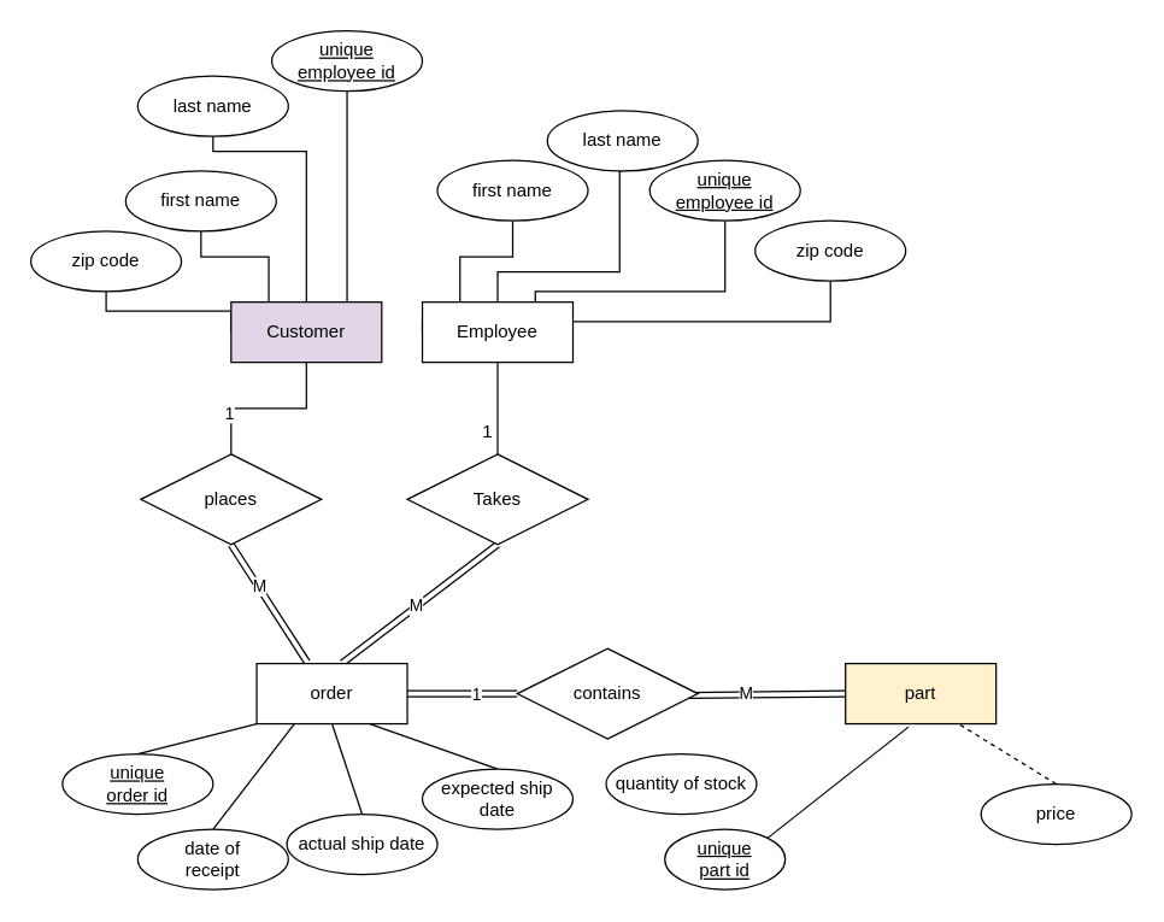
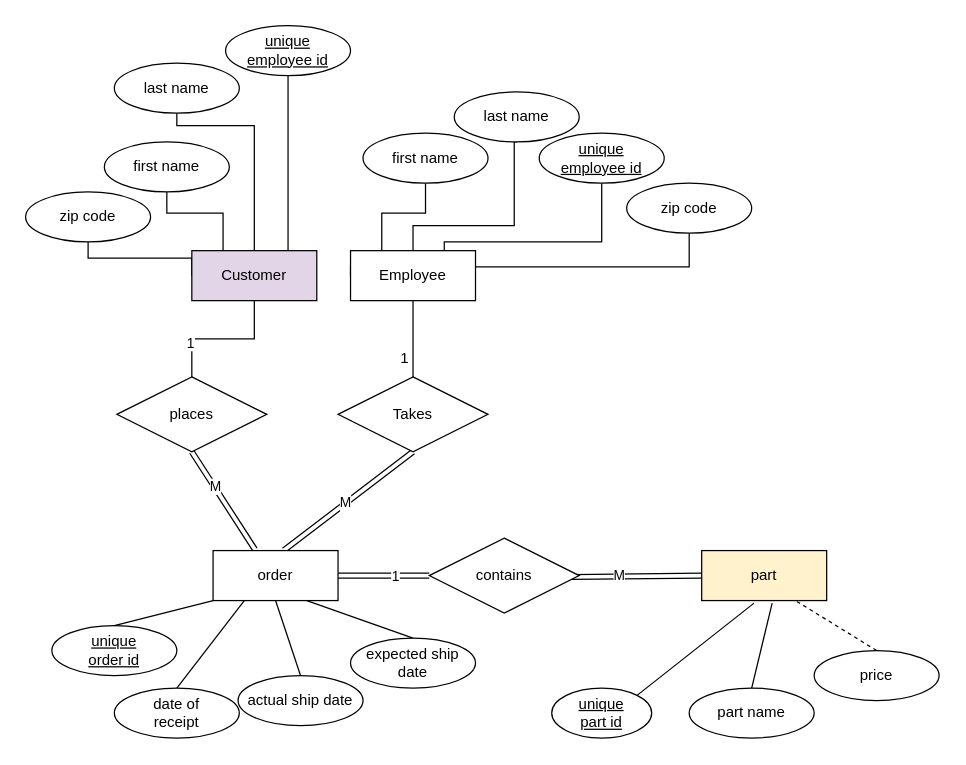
  <mxCell id="0" />
  <mxCell id="1" parent="0" />
  <mxCell id="2" style="edgeStyle=orthogonalEdgeStyle;rounded=0;orthogonalLoop=1;jettySize=auto;html=1;exitX=0.75;exitY=0;exitDx=0;exitDy=0;entryX=0.5;entryY=1;entryDx=0;entryDy=0;endArrow=none;endFill=0;" parent="1" source="5" target="8" edge="1"><mxGeometry relative="1" as="geometry"><Array as="points"><mxPoint x="230" y="200" /></Array></mxGeometry></mxCell>
  <mxCell id="3" style="edgeStyle=orthogonalEdgeStyle;rounded=0;orthogonalLoop=1;jettySize=auto;html=1;exitX=0.25;exitY=0;exitDx=0;exitDy=0;entryX=0.5;entryY=1;entryDx=0;entryDy=0;endArrow=none;endFill=0;" parent="1" source="5" target="9" edge="1"><mxGeometry relative="1" as="geometry"><Array as="points"><mxPoint x="178" y="170" /><mxPoint x="133" y="170" /></Array></mxGeometry></mxCell>
  <mxCell id="4" style="edgeStyle=orthogonalEdgeStyle;rounded=0;orthogonalLoop=1;jettySize=auto;html=1;exitX=0;exitY=0.5;exitDx=0;exitDy=0;endArrow=none;endFill=0;entryX=0.5;entryY=1;entryDx=0;entryDy=0;" parent="1" source="5" target="13" edge="1"><mxGeometry relative="1" as="geometry"><mxPoint x="70" y="206" as="targetPoint" /><Array as="points"><mxPoint x="70" y="206" /></Array></mxGeometry></mxCell>
  <mxCell id="5" value="Customer" style="whiteSpace=wrap;html=1;align=center;fillColor=#e1d5e7;" parent="1" vertex="1"><mxGeometry x="153" y="200" width="100" height="40" as="geometry" /></mxCell>
  <mxCell id="6" style="edgeStyle=orthogonalEdgeStyle;rounded=0;orthogonalLoop=1;jettySize=auto;html=1;exitX=0.5;exitY=1;exitDx=0;exitDy=0;entryX=0.5;entryY=0;entryDx=0;entryDy=0;endArrow=none;endFill=0;" parent="1" source="5" target="50" edge="1"><mxGeometry relative="1" as="geometry"><mxPoint x="640" y="233" as="sourcePoint" /><mxPoint x="203" y="301" as="targetPoint" /></mxGeometry></mxCell>
  <mxCell id="7" value="1" style="edgeLabel;html=1;align=center;verticalAlign=middle;resizable=0;points=[];" vertex="1" connectable="0" parent="6"><mxGeometry x="0.492" y="-2" relative="1" as="geometry"><mxPoint as="offset" /></mxGeometry></mxCell>
  <mxCell id="8" value="unique &lt;br&gt;employee id" style="ellipse;whiteSpace=wrap;html=1;align=center;fontStyle=4;" parent="1" vertex="1"><mxGeometry x="180" y="20" width="100" height="40" as="geometry" /></mxCell>
  <mxCell id="9" value="first name" style="ellipse;whiteSpace=wrap;html=1;align=center;" parent="1" vertex="1"><mxGeometry x="83" y="113" width="100" height="40" as="geometry" /></mxCell>
  <mxCell id="10" value="unique &lt;br&gt;part id" style="ellipse;whiteSpace=wrap;html=1;align=center;fontStyle=4;" parent="1" vertex="1"><mxGeometry x="441" y="550" width="80" height="40" as="geometry" /></mxCell>
+ <mxCell id="11" value="part name" style="ellipse;whiteSpace=wrap;html=1;align=center;" parent="1" vertex="1"><mxGeometry x="551" y="550" width="100" height="40" as="geometry" /></mxCell>
  <mxCell id="12" value="price" style="ellipse;whiteSpace=wrap;html=1;align=center;" parent="1" vertex="1"><mxGeometry x="651" y="520" width="100" height="40" as="geometry" /></mxCell>
  <mxCell id="13" value="zip code" style="ellipse;whiteSpace=wrap;html=1;align=center;" parent="1" vertex="1"><mxGeometry x="20" y="153" width="100" height="40" as="geometry" /></mxCell>
  <mxCell id="14" value="&lt;span style=&quot;text-decoration-line: underline;&quot;&gt;unique&lt;/span&gt;&lt;br&gt;&lt;span style=&quot;text-decoration-line: underline;&quot;&gt;order id&lt;/span&gt;" style="ellipse;whiteSpace=wrap;html=1;align=center;" parent="1" vertex="1"><mxGeometry x="41" y="500" width="100" height="40" as="geometry" /></mxCell>
  <mxCell id="15" value="" style="endArrow=none;html=1;rounded=0;entryX=0;entryY=1;entryDx=0;entryDy=0;exitX=0.5;exitY=0;exitDx=0;exitDy=0;" parent="1" source="14" target="47" edge="1"><mxGeometry relative="1" as="geometry"><mxPoint x="410" y="473" as="sourcePoint" /><mxPoint x="178" y="480" as="targetPoint" /></mxGeometry></mxCell>
  <mxCell id="16" value="" style="endArrow=none;html=1;rounded=0;exitX=0.5;exitY=0;exitDx=0;exitDy=0;entryX=0.25;entryY=1;entryDx=0;entryDy=0;" parent="1" target="47" edge="1" source="28"><mxGeometry relative="1" as="geometry"><mxPoint x="585" y="563" as="sourcePoint" /><mxPoint x="191" y="490" as="targetPoint" /></mxGeometry></mxCell>
  <mxCell id="17" value="" style="endArrow=none;html=1;rounded=0;exitX=0.5;exitY=0;exitDx=0;exitDy=0;entryX=0.5;entryY=1;entryDx=0;entryDy=0;" parent="1" source="29" target="47" edge="1"><mxGeometry relative="1" as="geometry"><mxPoint x="705" y="563" as="sourcePoint" /><mxPoint x="220" y="490" as="targetPoint" /></mxGeometry></mxCell>
  <mxCell id="18" value="" style="endArrow=none;html=1;rounded=0;entryX=0.5;entryY=0;entryDx=0;entryDy=0;exitX=0.75;exitY=1;exitDx=0;exitDy=0;" parent="1" source="47" target="30" edge="1"><mxGeometry relative="1" as="geometry"><mxPoint x="261" y="490" as="sourcePoint" /><mxPoint x="782" y="513" as="targetPoint" /></mxGeometry></mxCell>
  <mxCell id="19" value="" style="shape=link;html=1;rounded=0;exitX=0.5;exitY=1;exitDx=0;exitDy=0;entryX=0.335;entryY=-0.022;entryDx=0;entryDy=0;entryPerimeter=0;" parent="1" source="50" edge="1" target="47"><mxGeometry relative="1" as="geometry"><mxPoint x="203" y="361" as="sourcePoint" /><mxPoint x="203" y="440" as="targetPoint" /></mxGeometry></mxCell>
  <mxCell id="20" value="M" style="edgeLabel;html=1;align=center;verticalAlign=middle;resizable=0;points=[];" vertex="1" connectable="0" parent="19"><mxGeometry x="-0.242" y="3" relative="1" as="geometry"><mxPoint x="-3" as="offset" /></mxGeometry></mxCell>
  <mxCell id="21" value="" style="shape=link;html=1;rounded=0;exitX=0;exitY=0.5;exitDx=0;exitDy=0;entryX=0.948;entryY=0.519;entryDx=0;entryDy=0;entryPerimeter=0;" parent="1" source="48" target="51" edge="1"><mxGeometry relative="1" as="geometry"><mxPoint x="568" y="460" as="sourcePoint" /><mxPoint x="461" y="460" as="targetPoint" /></mxGeometry></mxCell>
  <mxCell id="22" value="M" style="edgeLabel;html=1;align=center;verticalAlign=middle;resizable=0;points=[];" vertex="1" connectable="0" parent="21"><mxGeometry x="0.266" y="-1" relative="1" as="geometry"><mxPoint as="offset" /></mxGeometry></mxCell>
  <mxCell id="23" value="" style="endArrow=none;html=1;rounded=0;exitX=0.5;exitY=1;exitDx=0;exitDy=0;entryX=0.5;entryY=0;entryDx=0;entryDy=0;" parent="1" source="39" target="49" edge="1"><mxGeometry relative="1" as="geometry"><mxPoint x="380" y="336" as="sourcePoint" /><mxPoint x="330" y="301" as="targetPoint" /></mxGeometry></mxCell>
  <mxCell id="24" value="1" style="resizable=0;html=1;align=right;verticalAlign=bottom;" parent="23" connectable="0" vertex="1"><mxGeometry x="1" relative="1" as="geometry"><mxPoint x="-3" y="-7" as="offset" /></mxGeometry></mxCell>
  <mxCell id="25" value="" style="shape=link;html=1;rounded=0;endArrow=none;endFill=0;entryX=0.567;entryY=-0.007;entryDx=0;entryDy=0;exitX=0.5;exitY=1;exitDx=0;exitDy=0;entryPerimeter=0;" parent="1" source="49" target="47" edge="1"><mxGeometry relative="1" as="geometry"><mxPoint x="330" y="361" as="sourcePoint" /><mxPoint x="228" y="440" as="targetPoint" /><Array as="points" /></mxGeometry></mxCell>
  <mxCell id="26" value="M" style="edgeLabel;html=1;align=center;verticalAlign=middle;resizable=0;points=[];" vertex="1" connectable="0" parent="25"><mxGeometry x="0.048" y="-1" relative="1" as="geometry"><mxPoint as="offset" /></mxGeometry></mxCell>
- <mxCell id="27" value="quantity of stock" style="ellipse;whiteSpace=wrap;html=1;align=center;" parent="1" vertex="1"><mxGeometry x="402" y="500" width="100" height="40" as="geometry" /></mxCell>
  <mxCell id="28" value="date of&lt;br&gt;receipt" style="ellipse;whiteSpace=wrap;html=1;align=center;" parent="1" vertex="1"><mxGeometry x="91" y="550" width="100" height="40" as="geometry" /></mxCell>
  <mxCell id="29" value="actual ship date" style="ellipse;whiteSpace=wrap;html=1;align=center;" parent="1" vertex="1"><mxGeometry x="190" y="540" width="100" height="40" as="geometry" /></mxCell>
  <mxCell id="30" value="expected ship&lt;br&gt;date" style="ellipse;whiteSpace=wrap;html=1;align=center;" parent="1" vertex="1"><mxGeometry x="280" y="510" width="100" height="40" as="geometry" /></mxCell>
  <mxCell id="31" value="" style="endArrow=none;html=1;rounded=0;entryX=0.419;entryY=1.051;entryDx=0;entryDy=0;exitX=1;exitY=0;exitDx=0;exitDy=0;entryPerimeter=0;" parent="1" source="10" target="48" edge="1"><mxGeometry relative="1" as="geometry"><mxPoint x="153" y="442" as="sourcePoint" /><mxPoint x="618" y="480" as="targetPoint" /></mxGeometry></mxCell>
+ <mxCell id="32" value="" style="endArrow=none;html=1;rounded=0;entryX=0.564;entryY=1.051;entryDx=0;entryDy=0;exitX=0.5;exitY=0;exitDx=0;exitDy=0;entryPerimeter=0;" parent="1" source="11" target="48" edge="1"><mxGeometry relative="1" as="geometry"><mxPoint x="163" y="452" as="sourcePoint" /><mxPoint x="618" y="480" as="targetPoint" /></mxGeometry></mxCell>
  <mxCell id="33" value="" style="endArrow=none;html=1;rounded=0;entryX=0.75;entryY=1;entryDx=0;entryDy=0;exitX=0.5;exitY=0;exitDx=0;exitDy=0;dashed=1;" parent="1" source="12" target="48" edge="1"><mxGeometry relative="1" as="geometry"><mxPoint x="173" y="462" as="sourcePoint" /><mxPoint x="618" y="480" as="targetPoint" /></mxGeometry></mxCell>
  <mxCell id="34" style="edgeStyle=orthogonalEdgeStyle;rounded=0;orthogonalLoop=1;jettySize=auto;html=1;exitX=0.5;exitY=0;exitDx=0;exitDy=0;endArrow=none;endFill=0;entryX=0.5;entryY=1;entryDx=0;entryDy=0;" edge="1" parent="1" source="5" target="35"><mxGeometry relative="1" as="geometry"><mxPoint x="286" y="153" as="sourcePoint" /><mxPoint x="251" y="70" as="targetPoint" /><Array as="points"><mxPoint x="203" y="100" /><mxPoint x="141" y="100" /></Array></mxGeometry></mxCell>
  <mxCell id="35" value="last name" style="ellipse;whiteSpace=wrap;html=1;align=center;" vertex="1" parent="1"><mxGeometry x="91" y="50" width="100" height="40" as="geometry" /></mxCell>
  <mxCell id="36" style="edgeStyle=orthogonalEdgeStyle;rounded=0;orthogonalLoop=1;jettySize=auto;html=1;exitX=0.75;exitY=0;exitDx=0;exitDy=0;entryX=0.5;entryY=1;entryDx=0;entryDy=0;endArrow=none;endFill=0;" edge="1" parent="1" source="39" target="40"><mxGeometry relative="1" as="geometry"><Array as="points"><mxPoint x="355" y="193" /><mxPoint x="481" y="193" /></Array></mxGeometry></mxCell>
  <mxCell id="37" style="edgeStyle=orthogonalEdgeStyle;rounded=0;orthogonalLoop=1;jettySize=auto;html=1;exitX=0.25;exitY=0;exitDx=0;exitDy=0;entryX=0.5;entryY=1;entryDx=0;entryDy=0;endArrow=none;endFill=0;" edge="1" parent="1" source="39" target="41"><mxGeometry relative="1" as="geometry"><Array as="points"><mxPoint x="305" y="170" /><mxPoint x="340" y="170" /></Array></mxGeometry></mxCell>
  <mxCell id="38" style="edgeStyle=orthogonalEdgeStyle;rounded=0;orthogonalLoop=1;jettySize=auto;html=1;exitX=0;exitY=0.5;exitDx=0;exitDy=0;endArrow=none;endFill=0;entryX=0.5;entryY=1;entryDx=0;entryDy=0;" edge="1" parent="1" source="39" target="42"><mxGeometry relative="1" as="geometry"><mxPoint x="372" y="213" as="targetPoint" /><Array as="points"><mxPoint x="280" y="213" /><mxPoint x="551" y="213" /></Array></mxGeometry></mxCell>
  <mxCell id="39" value="Employee" style="whiteSpace=wrap;html=1;align=center;" vertex="1" parent="1"><mxGeometry x="280" y="200" width="100" height="40" as="geometry" /></mxCell>
  <mxCell id="40" value="unique &lt;br&gt;employee id" style="ellipse;whiteSpace=wrap;html=1;align=center;fontStyle=4;" vertex="1" parent="1"><mxGeometry x="431" y="106" width="100" height="40" as="geometry" /></mxCell>
  <mxCell id="41" value="first name" style="ellipse;whiteSpace=wrap;html=1;align=center;" vertex="1" parent="1"><mxGeometry x="290" y="106" width="100" height="40" as="geometry" /></mxCell>
  <mxCell id="42" value="zip code" style="ellipse;whiteSpace=wrap;html=1;align=center;" vertex="1" parent="1"><mxGeometry x="501" y="146" width="100" height="40" as="geometry" /></mxCell>
  <mxCell id="43" style="edgeStyle=orthogonalEdgeStyle;rounded=0;orthogonalLoop=1;jettySize=auto;html=1;exitX=0.5;exitY=0;exitDx=0;exitDy=0;endArrow=none;endFill=0;entryX=0.5;entryY=1;entryDx=0;entryDy=0;" edge="1" parent="1" source="39" target="44"><mxGeometry relative="1" as="geometry"><mxPoint x="588" y="160" as="sourcePoint" /><mxPoint x="553" y="77" as="targetPoint" /><Array as="points"><mxPoint x="330" y="180" /><mxPoint x="411" y="180" /><mxPoint x="411" y="113" /></Array></mxGeometry></mxCell>
  <mxCell id="44" value="last name" style="ellipse;whiteSpace=wrap;html=1;align=center;" vertex="1" parent="1"><mxGeometry x="363" y="73" width="100" height="40" as="geometry" /></mxCell>
  <mxCell id="45" value="" style="shape=link;html=1;rounded=0;exitX=1;exitY=0.5;exitDx=0;exitDy=0;entryX=0;entryY=0.5;entryDx=0;entryDy=0;" edge="1" parent="1" source="47" target="51"><mxGeometry relative="1" as="geometry"><mxPoint x="253" y="460" as="sourcePoint" /><mxPoint x="341" y="460" as="targetPoint" /></mxGeometry></mxCell>
  <mxCell id="46" value="1" style="edgeLabel;html=1;align=center;verticalAlign=middle;resizable=0;points=[];" vertex="1" connectable="0" parent="45"><mxGeometry x="0.235" relative="1" as="geometry"><mxPoint as="offset" /></mxGeometry></mxCell>
  <mxCell id="47" value="order" style="whiteSpace=wrap;html=1;align=center;" vertex="1" parent="1"><mxGeometry x="170" y="440" width="100" height="40" as="geometry" /></mxCell>
  <mxCell id="48" value="part" style="whiteSpace=wrap;html=1;align=center;fillColor=#fff2cc;" vertex="1" parent="1"><mxGeometry x="561" y="440" width="100" height="40" as="geometry" /></mxCell>
  <mxCell id="49" value="Takes" style="shape=rhombus;perimeter=rhombusPerimeter;whiteSpace=wrap;html=1;align=center;" vertex="1" parent="1"><mxGeometry x="270" y="301" width="120" height="60" as="geometry" /></mxCell>
  <mxCell id="50" value="places" style="shape=rhombus;perimeter=rhombusPerimeter;whiteSpace=wrap;html=1;align=center;" vertex="1" parent="1"><mxGeometry x="93" y="301" width="120" height="60" as="geometry" /></mxCell>
  <mxCell id="51" value="contains" style="shape=rhombus;perimeter=rhombusPerimeter;whiteSpace=wrap;html=1;align=center;" vertex="1" parent="1"><mxGeometry x="343" y="430" width="120" height="60" as="geometry" /></mxCell>
